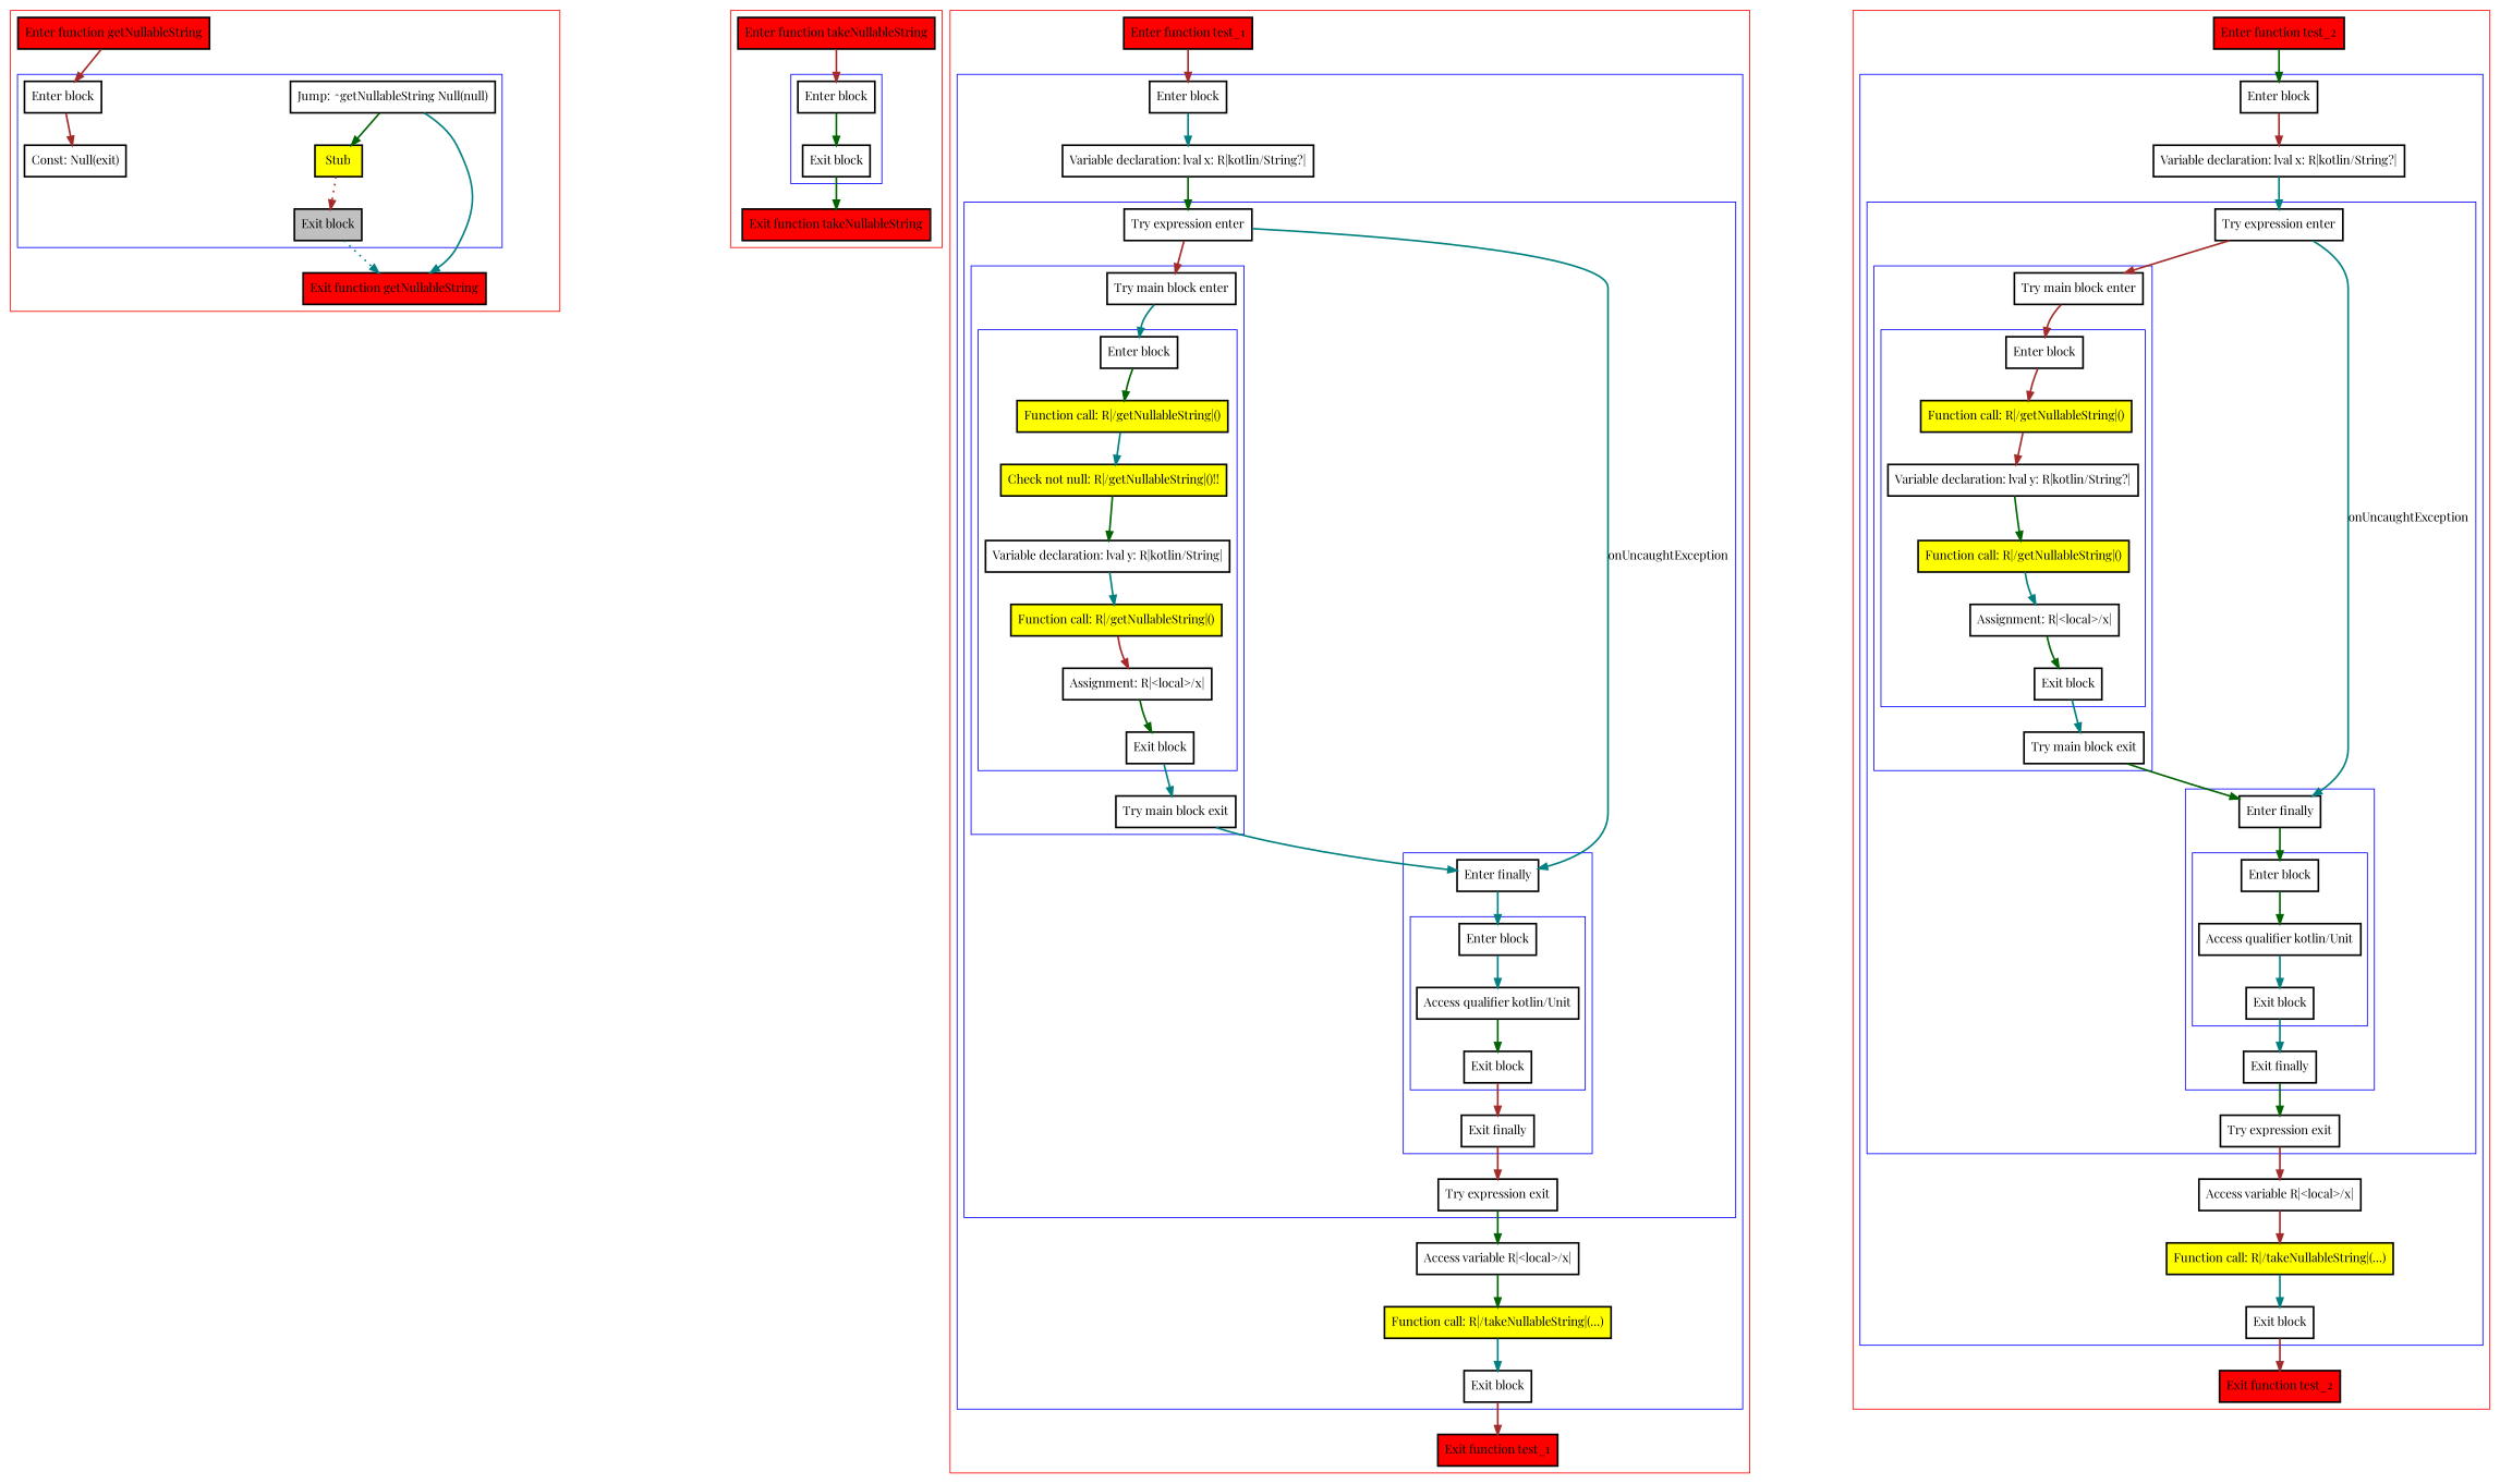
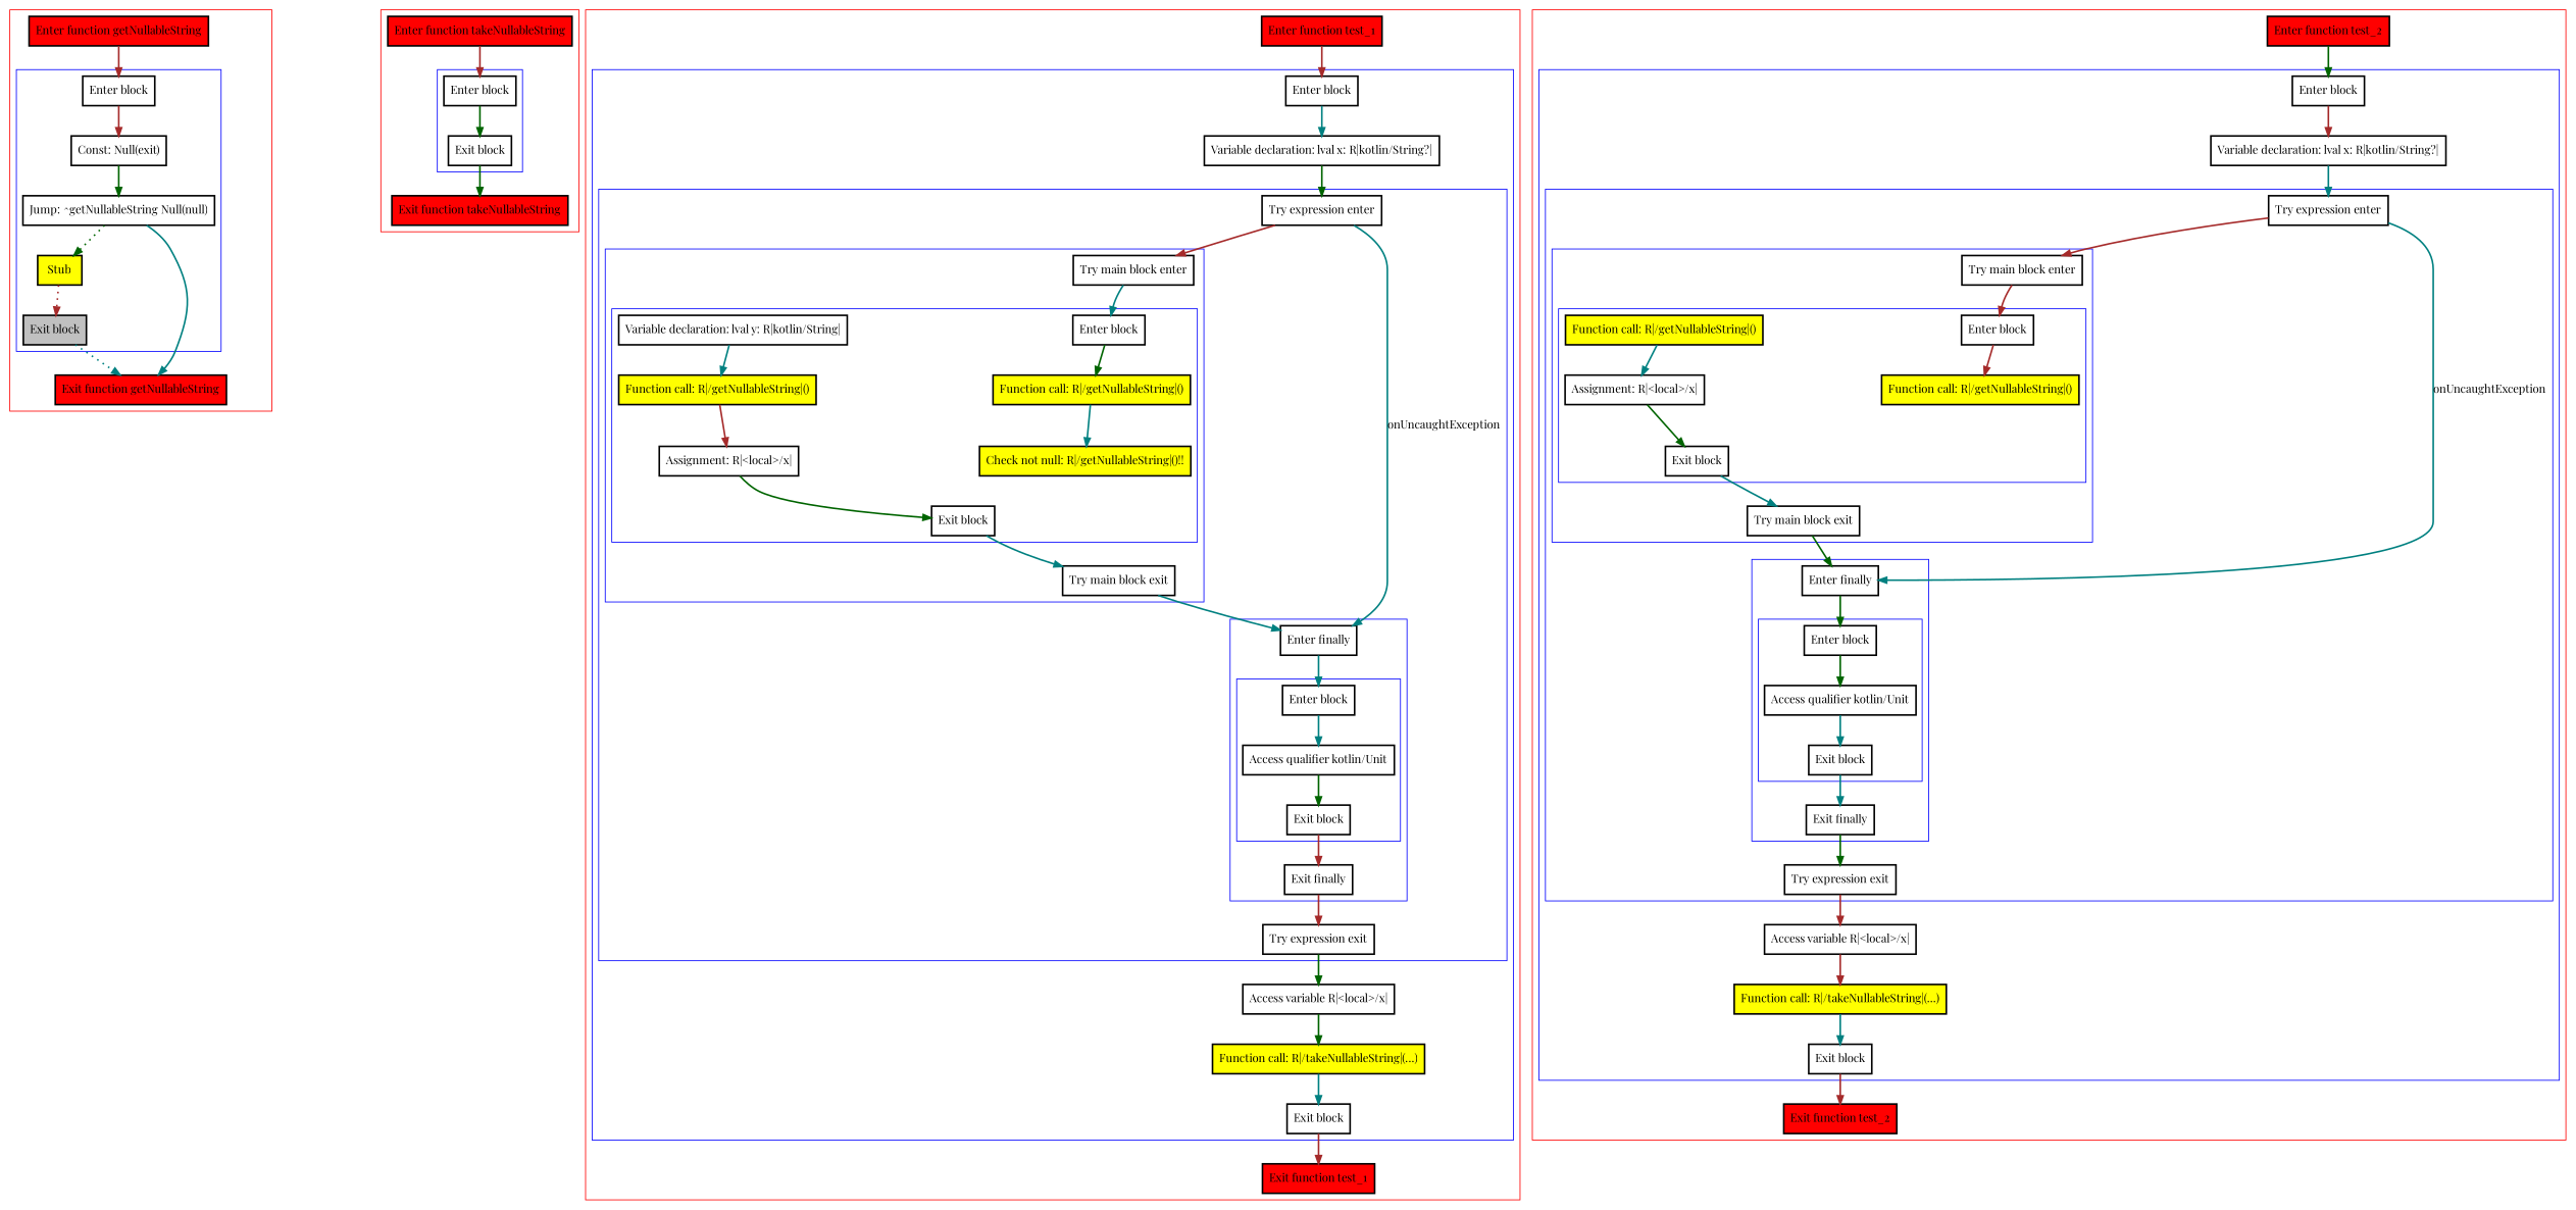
  digraph {
    fontname="Playfair Display"
    nodesep=3
    node [fontname="Playfair Display" penwidth=2 shape=box]
    edge [color=teal fontname="Playfair Display" penwidth=2]
    n1 [label="Enter block"]
    n2 [label="Const: Null(exit)"]
    n3 [label="Jump: ^getNullableString Null(null)"]
    n4 [fillcolor=yellow label=Stub style=filled]
    n5 [fillcolor=gray label="Exit block" style=filled]
    n6 [fillcolor=red label="Enter function getNullableString" style=filled]
    n7 [fillcolor=red label="Exit function getNullableString" style=filled]
    n8 [label="Enter block"]
    n9 [label="Exit block"]
    n10 [fillcolor=red label="Enter function takeNullableString" style=filled]
    n11 [fillcolor=red label="Exit function takeNullableString" style=filled]
    n12 [label="Enter block"]
    n13 [fillcolor=yellow label="Function call: R|/getNullableString|()" style=filled]
    n14 [fillcolor=yellow label="Check not null: R|/getNullableString|()!!" style=filled]
    n15 [label="Variable declaration: lval y: R|kotlin/String|"]
    n16 [fillcolor=yellow label="Function call: R|/getNullableString|()" style=filled]
    n17 [label="Assignment: R|<local>/x|"]
    n18 [label="Exit block"]
    n19 [label="Try main block enter"]
    n20 [label="Try main block exit"]
    n21 [label="Enter block"]
    n22 [label="Access qualifier kotlin/Unit"]
    n23 [label="Exit block"]
    n24 [label="Enter finally"]
    n25 [label="Exit finally"]
    n26 [label="Try expression enter"]
    n27 [label="Try expression exit"]
    n28 [label="Enter block"]
    n29 [label="Variable declaration: lval x: R|kotlin/String?|"]
    n30 [label="Access variable R|<local>/x|"]
    n31 [fillcolor=yellow label="Function call: R|/takeNullableString|(...)" style=filled]
    n32 [label="Exit block"]
    n33 [fillcolor=red label="Enter function test_1" style=filled]
    n34 [fillcolor=red label="Exit function test_1" style=filled]
    n35 [label="Enter block"]
    n36 [fillcolor=yellow label="Function call: R|/getNullableString|()" style=filled]
-   n37 [label="Variable declaration: lval y: R|kotlin/String?|"]
    n38 [fillcolor=yellow label="Function call: R|/getNullableString|()" style=filled]
    n39 [label="Assignment: R|<local>/x|"]
    n40 [label="Exit block"]
    n41 [label="Try main block enter"]
    n42 [label="Try main block exit"]
    n43 [label="Enter block"]
    n44 [label="Access qualifier kotlin/Unit"]
    n45 [label="Exit block"]
    n46 [label="Enter finally"]
    n47 [label="Exit finally"]
    n48 [label="Try expression enter"]
    n49 [label="Try expression exit"]
    n50 [label="Enter block"]
    n51 [label="Variable declaration: lval x: R|kotlin/String?|"]
    n52 [label="Access variable R|<local>/x|"]
    n53 [fillcolor=yellow label="Function call: R|/takeNullableString|(...)" style=filled]
    n54 [label="Exit block"]
    n55 [fillcolor=red label="Enter function test_2" style=filled]
    n56 [fillcolor=red label="Exit function test_2" style=filled]
    subgraph cluster_1 {
      color=red
      n6
      n7
      subgraph cluster_2 {
        color=blue
        n1
        n2
        n3
        n4
        n5
      }
    }
    subgraph cluster_3 {
      color=red
      n10
      n11
      subgraph cluster_4 {
        color=blue
        n8
        n9
      }
    }
    subgraph cluster_5 {
      color=red
      n33
      n34
      subgraph cluster_6 {
        color=blue
        n28
        n29
        n30
        n31
        n32
        subgraph cluster_7 {
          color=blue
          n26
          n27
          subgraph cluster_8 {
            color=blue
            n19
            n20
            subgraph cluster_9 {
              color=blue
              n12
              n13
              n14
              n15
              n16
              n17
              n18
            }
          }
          subgraph cluster_10 {
            color=blue
            n24
            n25
            subgraph cluster_11 {
              color=blue
              n21
              n22
              n23
            }
          }
        }
      }
    }
    subgraph cluster_12 {
      color=red
      n55
      n56
      subgraph cluster_13 {
        color=blue
        n50
        n51
        n52
        n53
        n54
        subgraph cluster_14 {
          color=blue
          n48
          n49
          subgraph cluster_15 {
            color=blue
            n41
            n42
            subgraph cluster_16 {
              color=blue
              n35
              n36
-             n37
              n38
              n39
              n40
            }
          }
          subgraph cluster_17 {
            color=blue
            n46
            n47
            subgraph cluster_18 {
              color=blue
              n43
              n44
              n45
            }
          }
        }
      }
    }
    n1 -> n2 [color=brown]
-   n3 -> n4 [color=darkgreen style=solid]
+   n2 -> n3 [color=darkgreen]
+   n3 -> n4 [color=darkgreen style=dotted]
    n3 -> n7
    n4 -> n5 [color=brown style=dotted]
    n5 -> n7 [style=dotted]
    n6 -> n1 [color=brown]
    n8 -> n9 [color=darkgreen]
    n9 -> n11 [color=darkgreen]
    n10 -> n8 [color=brown]
    n12 -> n13 [color=darkgreen]
    n13 -> n14
-   n14 -> n15 [color=darkgreen]
    n15 -> n16
    n16 -> n17 [color=brown]
    n17 -> n18 [color=darkgreen]
    n18 -> n20
    n19 -> n12
    n20 -> n24
    n21 -> n22
    n22 -> n23 [color=darkgreen]
    n23 -> n25 [color=brown]
    n24 -> n21
    n25 -> n27 [color=brown]
    n26 -> n19 [color=brown]
    n26 -> n24 [label=onUncaughtException]
    n27 -> n30 [color=darkgreen]
    n28 -> n29
    n29 -> n26 [color=darkgreen]
    n30 -> n31 [color=darkgreen]
    n31 -> n32
    n32 -> n34 [color=brown]
    n33 -> n28 [color=brown]
    n35 -> n36 [color=brown]
-   n36 -> n37 [color=brown]
-   n37 -> n38 [color=darkgreen]
    n38 -> n39
    n39 -> n40 [color=darkgreen]
    n40 -> n42
    n41 -> n35 [color=brown]
    n42 -> n46 [color=darkgreen]
    n43 -> n44 [color=darkgreen]
    n44 -> n45
    n45 -> n47
    n46 -> n43 [color=darkgreen]
    n47 -> n49 [color=darkgreen]
    n48 -> n41 [color=brown]
    n48 -> n46 [label=onUncaughtException]
    n49 -> n52 [color=brown]
    n50 -> n51 [color=brown]
    n51 -> n48
    n52 -> n53 [color=brown]
    n53 -> n54
    n54 -> n56 [color=brown]
    n55 -> n50 [color=darkgreen]
  }
